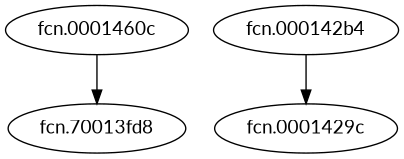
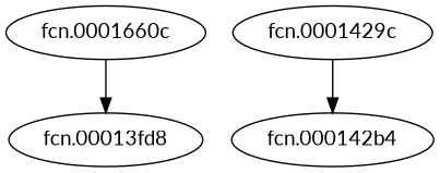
  digraph {
    fontname=Lato
    node [fontname=Lato]
    edge [fontname=Lato]
-   n1 [label="fcn.70013fd8"]
-   n2 [label="fcn.0001460c"]
+   n1 [label="fcn.00013fd8"]
+   n2 [label="fcn.0001660c"]
    n3 [label="fcn.000142b4"]
    n4 [label="fcn.0001429c"]
    n2 -> n1
-   n3 -> n4
+   n4 -> n3
  }
